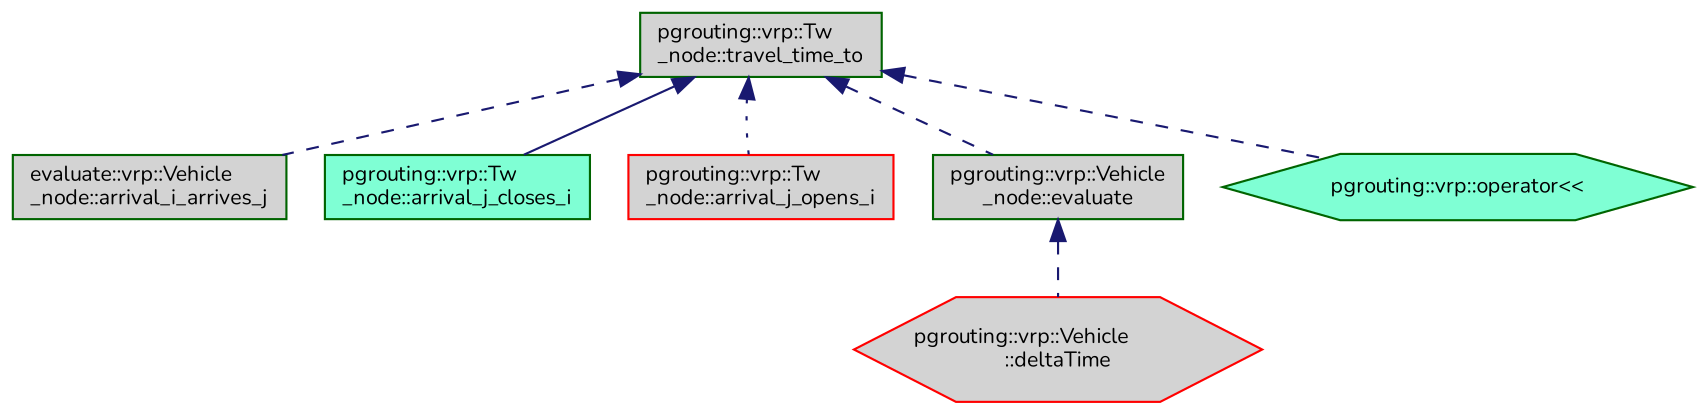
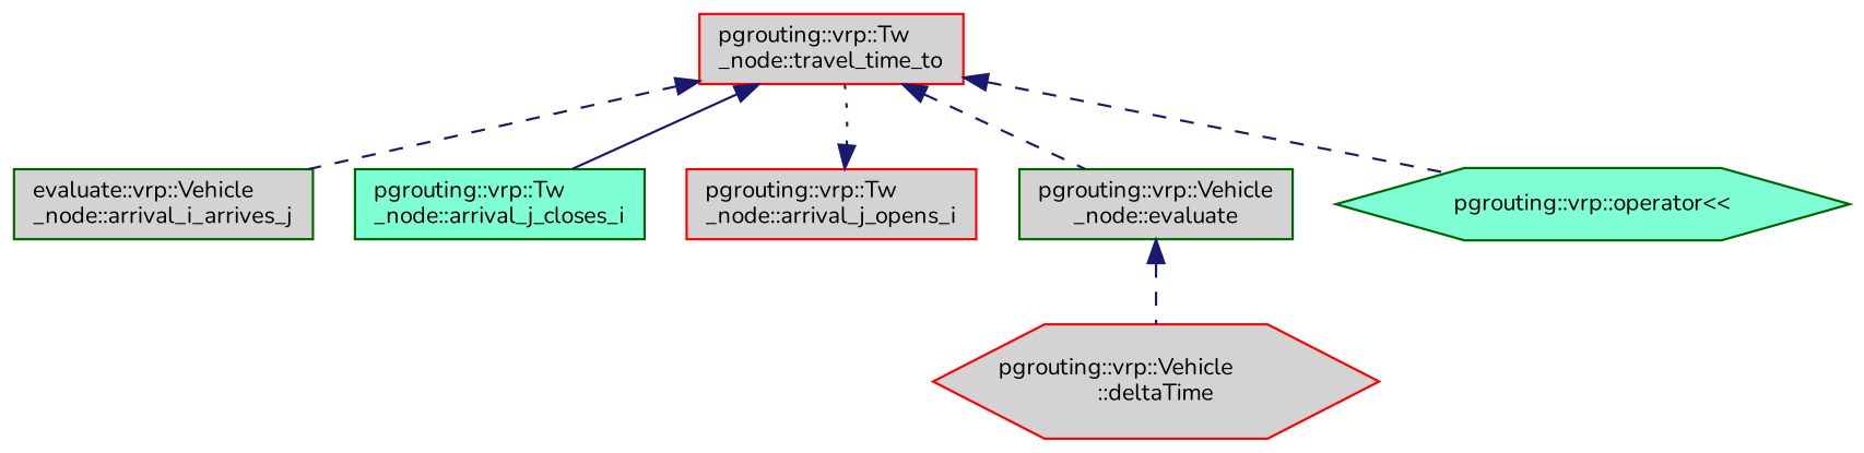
  digraph {
    fontname=Nunito
    rankdir=TB
    node [color=darkgreen fillcolor=lightgrey fontname=Nunito fontsize=10 shape=box style=filled]
    edge [color=midnightblue dir=back fontname=Nunito fontsize=10 labelfontname=Helvetica labelfontsize=10 style=dashed]
-   n1 [fontcolor=black height=0.2 label="pgrouting::vrp::Tw\l_node::travel_time_to" width=0.4]
+   n1 [color=red fontcolor=black height=0.2 label="pgrouting::vrp::Tw\l_node::travel_time_to" width=0.4]
    n2 [height=0.2 label="evaluate::vrp::Vehicle\l_node::arrival_i_arrives_j" width=0.4]
    n3 [fillcolor=aquamarine height=0.2 label="pgrouting::vrp::Tw\l_node::arrival_j_closes_i" width=0.4]
    n4 [color=red height=0.2 label="pgrouting::vrp::Tw\l_node::arrival_j_opens_i" width=0.4]
    n5 [height=0.2 label="pgrouting::vrp::Vehicle\l_node::evaluate" width=0.4]
    n6 [fillcolor=aquamarine height=0.2 label="pgrouting::vrp::operator\<\<" shape=hexagon width=0.4]
    n7 [color=red height=0.2 label="pgrouting::vrp::Vehicle\l::deltaTime" shape=hexagon width=0.4]
    n1 -> n2
    n1 -> n3 [style=solid]
-   n1 -> n4 [style=dotted]
+   n4 -> n1 [style=dotted]
    n1 -> n5
    n1 -> n6
    n5 -> n7
  }
